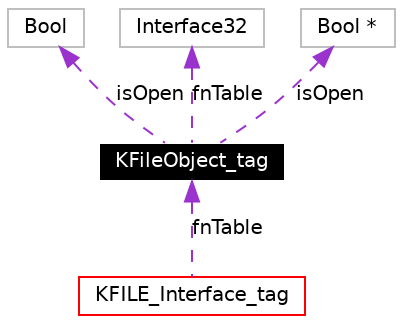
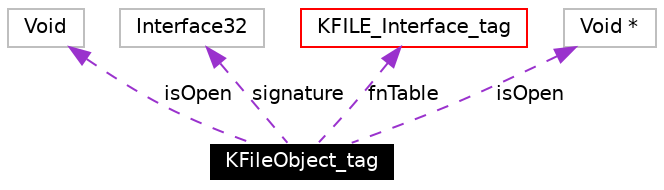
  digraph {
    node [color=grey75 fillcolor=white fontname=Helvetica fontsize=10 shape=record style=filled]
    edge [color=darkorchid3 dir=back fontname=Helvetica fontsize=10 labelfontname=Helvetica labelfontsize=10 style=dashed]
    n1 [color=white fillcolor=black fontcolor=white height=0.2 label=KFileObject_tag width=0.4]
-   n2 [height=0.2 label=Bool width=0.4]
+   n2 [height=0.2 label=Void width=0.4]
    n3 [height=0.2 label=Interface32 width=0.4]
    n4 [color=red height=0.2 label=KFILE_Interface_tag width=0.4]
-   n5 [height=0.2 label="Bool *" width=0.4]
+   n5 [height=0.2 label="Void *" width=0.4]
    n2 -> n1 [label=isOpen]
-   n3 -> n1 [label=fnTable]
-   n1 -> n4 [label=fnTable]
+   n3 -> n1 [label=signature]
+   n4 -> n1 [label=fnTable]
    n5 -> n1 [label=isOpen]
  }
